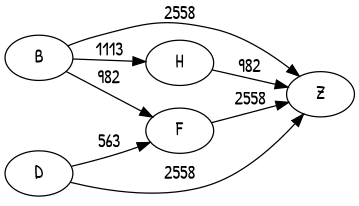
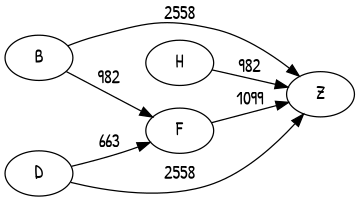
  digraph {
    fontname="Patrick Hand"
    rankdir=LR
    node [fontname="Patrick Hand"]
    edge [fontname="Patrick Hand"]
    B
    Z
    H
    F
    D
    B -> Z [label=2558]
-   B -> H [label=1113]
    B -> F [label=982]
    H -> Z [label=982]
-   F -> Z [label=2558]
+   F -> Z [label=1099]
    D -> Z [label=2558]
-   D -> F [label=563]
+   D -> F [label=663]
  }
